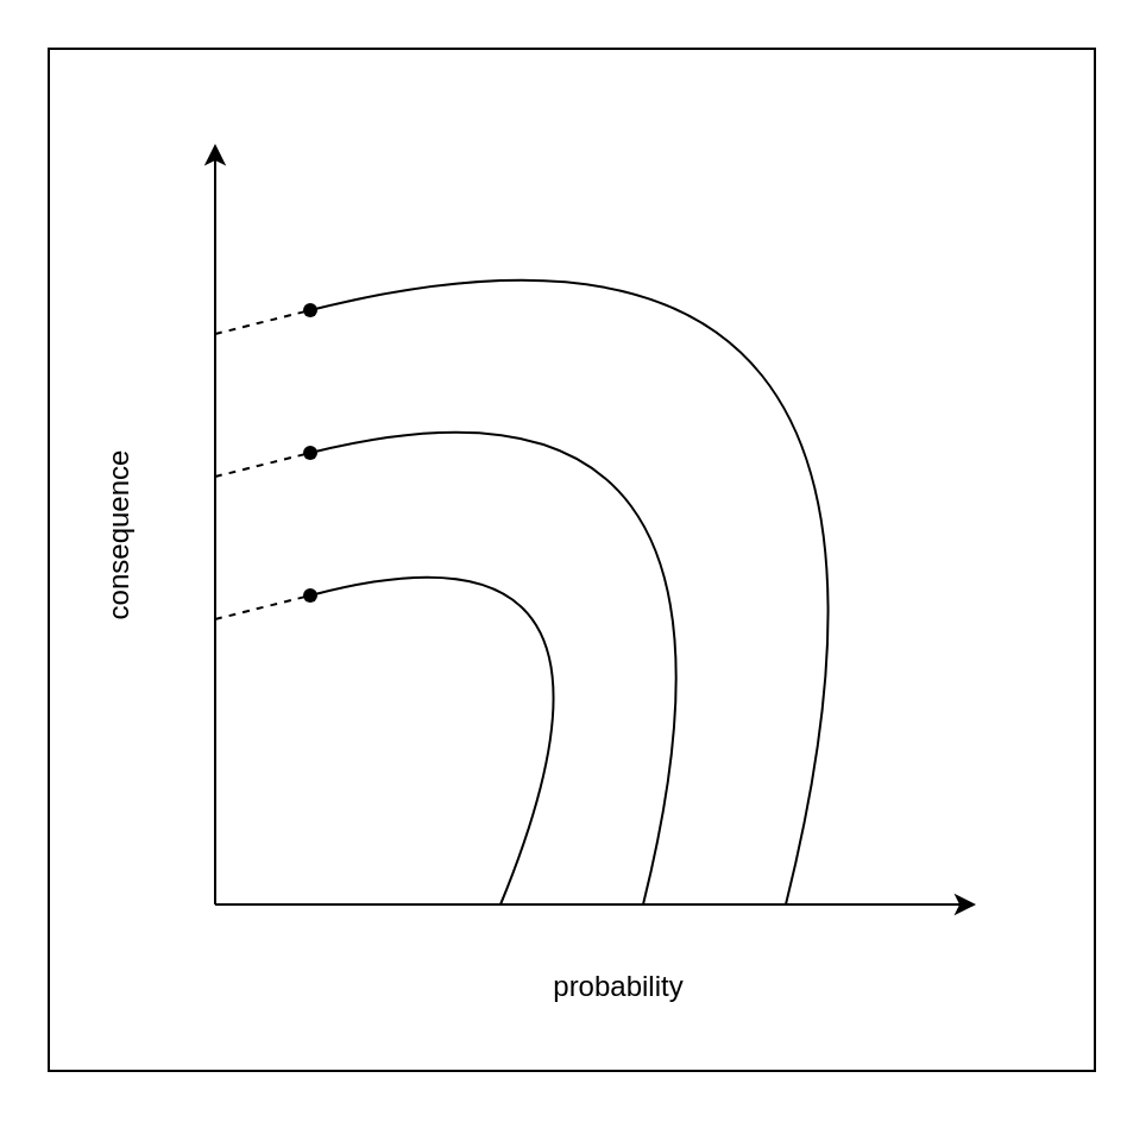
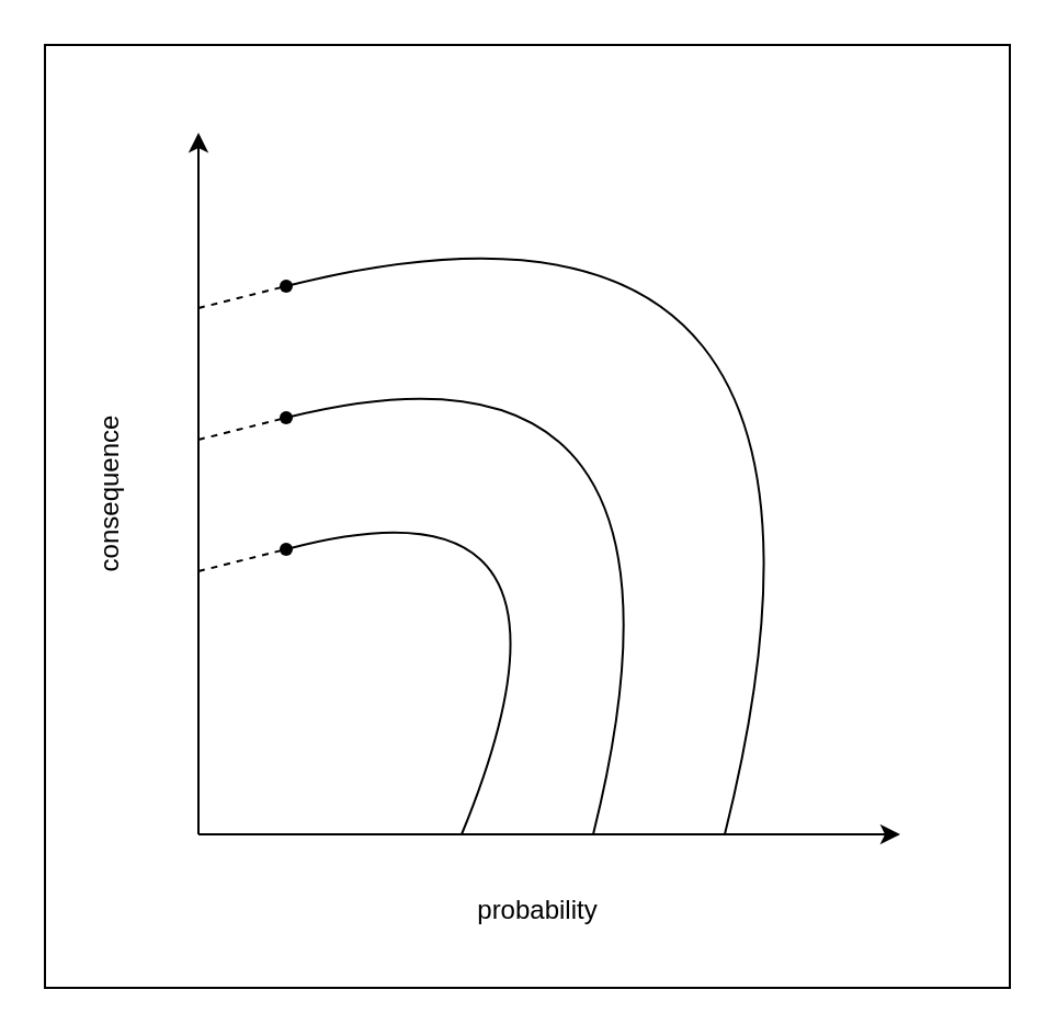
  <mxCell id="0" />
  <mxCell id="1" parent="0" />
  <mxCell id="2" value="" style="rounded=0;whiteSpace=wrap;html=1;" vertex="1" parent="1"><mxGeometry x="20" y="20" width="440" height="430" as="geometry" /></mxCell>
  <mxCell id="3" value="" style="endArrow=classic;html=1;rounded=0;" edge="1" parent="1"><mxGeometry width="50" height="50" relative="1" as="geometry"><mxPoint x="90" y="380" as="sourcePoint" /><mxPoint x="90" y="60" as="targetPoint" /></mxGeometry></mxCell>
  <mxCell id="4" value="" style="endArrow=classic;html=1;rounded=0;" edge="1" parent="1"><mxGeometry width="50" height="50" relative="1" as="geometry"><mxPoint x="90" y="380" as="sourcePoint" /><mxPoint x="410" y="380" as="targetPoint" /></mxGeometry></mxCell>
  <mxCell id="5" value="" style="endArrow=none;html=1;curved=1;startArrow=none;rounded=0;" edge="1" parent="1" source="9"><mxGeometry width="50" height="50" relative="1" as="geometry"><mxPoint x="90" y="140" as="sourcePoint" /><mxPoint x="330" y="380" as="targetPoint" /><Array as="points"><mxPoint x="410" y="60" /></Array></mxGeometry></mxCell>
  <mxCell id="6" value="" style="endArrow=none;html=1;curved=1;startArrow=none;rounded=0;" edge="1" parent="1" source="13"><mxGeometry width="50" height="50" relative="1" as="geometry"><mxPoint x="90" y="260" as="sourcePoint" /><mxPoint x="210" y="380" as="targetPoint" /><Array as="points"><mxPoint x="280" y="210" /></Array></mxGeometry></mxCell>
  <mxCell id="7" value="" style="endArrow=none;html=1;curved=1;startArrow=none;rounded=0;" edge="1" parent="1" source="11"><mxGeometry width="50" height="50" relative="1" as="geometry"><mxPoint x="90" y="200" as="sourcePoint" /><mxPoint x="270" y="380" as="targetPoint" /><Array as="points"><mxPoint x="330" y="140" /></Array></mxGeometry></mxCell>
  <mxCell id="8" value="" style="endArrow=none;html=1;curved=1;dashed=1;rounded=0;" edge="1" parent="1" target="9"><mxGeometry width="50" height="50" relative="1" as="geometry"><mxPoint x="90" y="140" as="sourcePoint" /><mxPoint x="330" y="380" as="targetPoint" /><Array as="points" /></mxGeometry></mxCell>
  <mxCell id="9" value="" style="shape=waypoint;fillStyle=solid;size=6;pointerEvents=1;points=[];fillColor=none;resizable=0;rotatable=0;perimeter=centerPerimeter;snapToPoint=1;rounded=0;" vertex="1" parent="1"><mxGeometry x="120" y="120" width="20" height="20" as="geometry" /></mxCell>
  <mxCell id="10" value="" style="endArrow=none;html=1;curved=1;dashed=1;rounded=0;" edge="1" parent="1" target="11"><mxGeometry width="50" height="50" relative="1" as="geometry"><mxPoint x="90" y="200" as="sourcePoint" /><mxPoint x="270" y="380" as="targetPoint" /><Array as="points" /></mxGeometry></mxCell>
  <mxCell id="11" value="" style="shape=waypoint;fillStyle=solid;size=6;pointerEvents=1;points=[];fillColor=none;resizable=0;rotatable=0;perimeter=centerPerimeter;snapToPoint=1;rounded=0;" vertex="1" parent="1"><mxGeometry x="120" y="180" width="20" height="20" as="geometry" /></mxCell>
  <mxCell id="12" value="" style="endArrow=none;html=1;curved=1;dashed=1;rounded=0;" edge="1" parent="1" target="13"><mxGeometry width="50" height="50" relative="1" as="geometry"><mxPoint x="90" y="260" as="sourcePoint" /><mxPoint x="210" y="380" as="targetPoint" /><Array as="points" /></mxGeometry></mxCell>
  <mxCell id="13" value="" style="shape=waypoint;fillStyle=solid;size=6;pointerEvents=1;points=[];fillColor=none;resizable=0;rotatable=0;perimeter=centerPerimeter;snapToPoint=1;rounded=0;" vertex="1" parent="1"><mxGeometry x="120" y="240" width="20" height="20" as="geometry" /></mxCell>
- <mxCell id="14" value="probability" style="text;html=1;strokeColor=none;fillColor=none;align=center;verticalAlign=middle;whiteSpace=wrap;rounded=0;" vertex="1" parent="1"><mxGeometry x="230" y="400" width="60" height="30" as="geometry" /></mxCell>
+ <mxCell id="14" value="probability" style="text;html=1;strokeColor=none;fillColor=none;align=center;verticalAlign=middle;whiteSpace=wrap;rounded=0;" vertex="1" parent="1"><mxGeometry x="215" y="400" width="60" height="30" as="geometry" /></mxCell>
  <mxCell id="15" value="consequence" style="text;html=1;strokeColor=none;fillColor=none;align=center;verticalAlign=middle;whiteSpace=wrap;rounded=0;rotation=-90;" vertex="1" parent="1"><mxGeometry x="20" y="210" width="60" height="30" as="geometry" /></mxCell>
